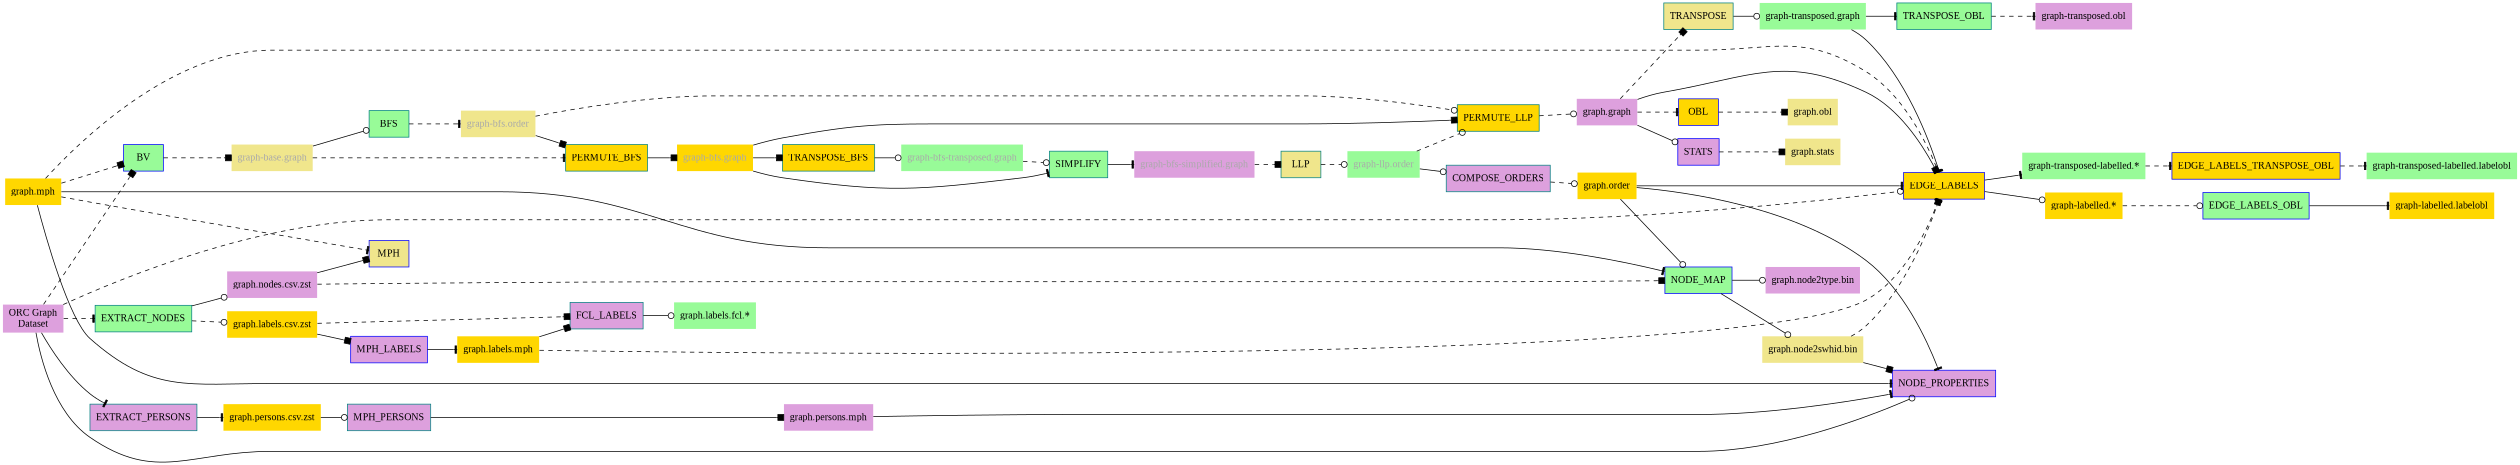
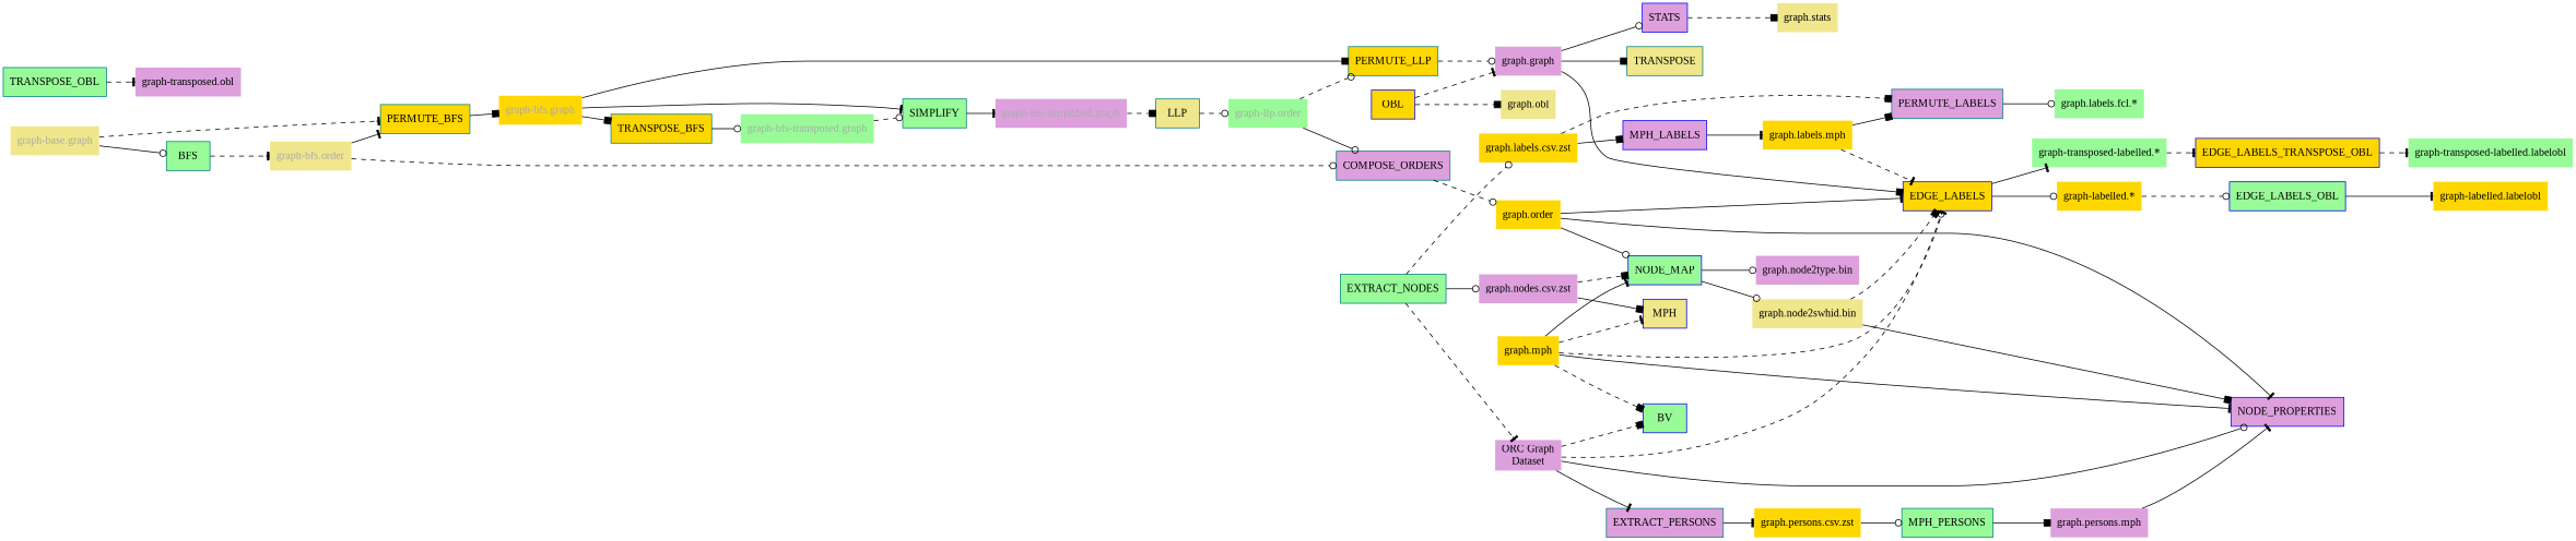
  digraph {
    fontname="Liberation Serif"
    rankdir=LR
    node [color=blue fillcolor=gold fontname="Liberation Serif" shape=none style=filled]
    edge [arrowhead=tee fontname="Liberation Serif" style=solid]
    n1 [fillcolor=khaki fontcolor=darkgray label="graph-base.graph"]
    n2 [fillcolor=khaki fontcolor=darkgray label="graph-bfs.order"]
    n3 [fontcolor=darkgray label="graph-bfs.graph"]
    n4 [fillcolor=palegreen fontcolor=darkgray label="graph-bfs-transposed.graph"]
    n5 [fillcolor=plum fontcolor=darkgray label="graph-bfs-simplified.graph"]
    n6 [color=teal fillcolor=palegreen fontcolor=darkgray label="graph-llp.order"]
    EXTRACT_NODES [color=teal fillcolor=palegreen shape=box]
    MPH [fillcolor=khaki shape=box]
    BV [fillcolor=palegreen shape=box]
    BFS [color=teal fillcolor=palegreen shape=box]
    PERMUTE_BFS [color=teal shape=box]
    TRANSPOSE_BFS [color=teal shape=box]
    SIMPLIFY [color=teal fillcolor=palegreen shape=box]
    LLP [color=teal fillcolor=khaki shape=box]
    PERMUTE_LLP [color=teal shape=box]
    COMPOSE_ORDERS [color=teal fillcolor=plum shape=box]
    STATS [fillcolor=plum shape=box]
    TRANSPOSE [color=teal fillcolor=khaki shape=box]
    OBL [shape=box]
    TRANSPOSE_OBL [color=teal fillcolor=palegreen shape=box]
    NODE_MAP [fillcolor=palegreen shape=box]
    EXTRACT_PERSONS [color=teal fillcolor=plum shape=box]
-   MPH_PERSONS [color=teal fillcolor=plum shape=box]
+   MPH_PERSONS [color=teal fillcolor=palegreen shape=box]
    NODE_PROPERTIES [fillcolor=plum shape=box]
    MPH_LABELS [fillcolor=plum shape=box]
-   FCL_LABELS [color=teal fillcolor=plum shape=box]
+   FCL_LABELS [color=teal fillcolor=plum shape=box label=PERMUTE_LABELS]
    EDGE_LABELS [shape=box]
    EDGE_LABELS_OBL [fillcolor=palegreen shape=box]
    EDGE_LABELS_TRANSPOSE_OBL [shape=box]
    n30 [color=teal fillcolor=plum label="graph.nodes.csv.zst"]
    n31 [label="graph.labels.csv.zst"]
    n32 [color=teal fillcolor=plum label="graph.graph"]
    n33 [label="graph.order"]
    n34 [color=teal fillcolor=khaki label="graph.stats"]
-   n35 [fillcolor=palegreen label="graph-transposed.graph"]
    n36 [fillcolor=khaki label="graph.obl"]
    n37 [fillcolor=plum label="graph-transposed.obl"]
    n38 [color=teal fillcolor=khaki label="graph.node2swhid.bin"]
    n39 [color=teal fillcolor=plum label="graph.node2type.bin"]
    n40 [color=teal label="graph.persons.csv.zst"]
    n41 [fillcolor=plum label="graph.persons.mph"]
    n42 [label="graph.labels.mph"]
    n43 [color=teal fillcolor=palegreen label="graph.labels.fcl.*"]
    n44 [label="graph-labelled.*"]
    n45 [color=teal fillcolor=palegreen label="graph-transposed-labelled.*"]
    n46 [color=teal label="graph-labelled.labelobl"]
    n47 [fillcolor=palegreen label="graph-transposed-labelled.labelobl"]
    n48 [fillcolor=plum label="ORC Graph\nDataset"]
    n49 [label="graph.mph"]
    subgraph sub_1 {
      n1
      n2
      n3
      n4
      n5
      n6
    }
    subgraph sub_2 {
      EXTRACT_NODES
      MPH
      BV
      BFS
      PERMUTE_BFS
      TRANSPOSE_BFS
      SIMPLIFY
      LLP
      PERMUTE_LLP
      COMPOSE_ORDERS
      STATS
      TRANSPOSE
      OBL
      TRANSPOSE_OBL
      NODE_MAP
      EXTRACT_PERSONS
      MPH_PERSONS
      NODE_PROPERTIES
      MPH_LABELS
      FCL_LABELS
      EDGE_LABELS
      EDGE_LABELS_OBL
      EDGE_LABELS_TRANSPOSE_OBL
    }
    n1 -> BFS [arrowhead=odot]
    n1 -> PERMUTE_BFS [style=dashed]
-   n2 -> PERMUTE_BFS [arrowhead=box]
-   n2 -> PERMUTE_LLP [arrowhead=odot style=dashed]
+   n2 -> PERMUTE_BFS
+   n2 -> COMPOSE_ORDERS [arrowhead=odot style=dashed]
    n3 -> TRANSPOSE_BFS [arrowhead=box]
    n3 -> SIMPLIFY
    n3 -> PERMUTE_LLP [arrowhead=box]
    n4 -> SIMPLIFY [arrowhead=odot style=dashed]
    n5 -> LLP [arrowhead=box style=dashed]
    n6 -> PERMUTE_LLP [arrowhead=odot style=dashed]
    n6 -> COMPOSE_ORDERS [arrowhead=odot]
    EXTRACT_NODES -> n30 [arrowhead=odot]
    EXTRACT_NODES -> n31 [arrowhead=odot style=dashed]
-   BV -> n1 [arrowhead=box style=dashed]
    BFS -> n2 [style=dashed]
    PERMUTE_BFS -> n3 [arrowhead=box]
    TRANSPOSE_BFS -> n4 [arrowhead=odot]
    SIMPLIFY -> n5
    LLP -> n6 [arrowhead=odot style=dashed]
    PERMUTE_LLP -> n32 [arrowhead=odot style=dashed]
    COMPOSE_ORDERS -> n33 [arrowhead=odot style=dashed]
    STATS -> n34 [arrowhead=box style=dashed]
-   TRANSPOSE -> n35 [arrowhead=odot]
    OBL -> n36 [arrowhead=box style=dashed]
    TRANSPOSE_OBL -> n37 [style=dashed]
    NODE_MAP -> n38 [arrowhead=odot]
    NODE_MAP -> n39 [arrowhead=odot]
    EXTRACT_PERSONS -> n40
    MPH_PERSONS -> n41 [arrowhead=box]
    MPH_LABELS -> n42
    FCL_LABELS -> n43 [arrowhead=odot]
    EDGE_LABELS -> n44 [arrowhead=odot]
    EDGE_LABELS -> n45
    EDGE_LABELS_OBL -> n46
    EDGE_LABELS_TRANSPOSE_OBL -> n47 [style=dashed]
    n30 -> MPH [arrowhead=box]
    n30 -> NODE_MAP [arrowhead=box style=dashed]
    n31 -> MPH_LABELS [arrowhead=box]
    n31 -> FCL_LABELS [arrowhead=box style=dashed]
    n32 -> STATS [arrowhead=odot]
-   n32 -> TRANSPOSE [arrowhead=box style=dashed]
-   n32 -> OBL [style=dashed]
+   n32 -> TRANSPOSE [arrowhead=box]
+   OBL -> n32 [style=dashed]
    n32 -> EDGE_LABELS [arrowhead=box]
    n33 -> NODE_MAP [arrowhead=odot]
    n33 -> NODE_PROPERTIES
    n33 -> EDGE_LABELS
-   n35 -> TRANSPOSE_OBL
-   n35 -> EDGE_LABELS
    n38 -> NODE_PROPERTIES [arrowhead=box]
    n38 -> EDGE_LABELS [arrowhead=box style=dashed]
    n40 -> MPH_PERSONS [arrowhead=odot]
    n41 -> NODE_PROPERTIES
    n42 -> FCL_LABELS [arrowhead=box]
    n42 -> EDGE_LABELS [style=dashed]
    n44 -> EDGE_LABELS_OBL [arrowhead=odot style=dashed]
    n45 -> EDGE_LABELS_TRANSPOSE_OBL [style=dashed]
-   n48 -> EXTRACT_NODES [style=dashed]
+   EXTRACT_NODES -> n48 [style=dashed]
    n48 -> BV [arrowhead=box style=dashed]
    n48 -> EXTRACT_PERSONS
    n48 -> NODE_PROPERTIES [arrowhead=odot]
    n48 -> EDGE_LABELS [arrowhead=odot style=dashed]
    n49 -> MPH [style=dashed]
    n49 -> BV [arrowhead=box style=dashed]
    n49 -> NODE_MAP
    n49 -> NODE_PROPERTIES
    n49 -> EDGE_LABELS [style=dashed]
  }
